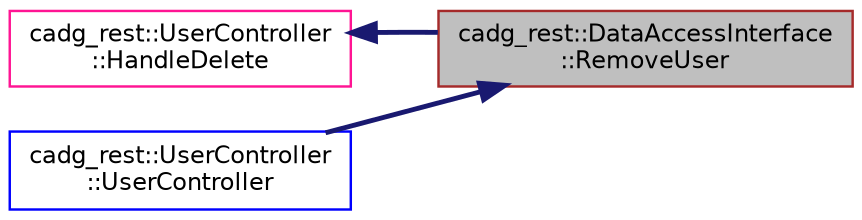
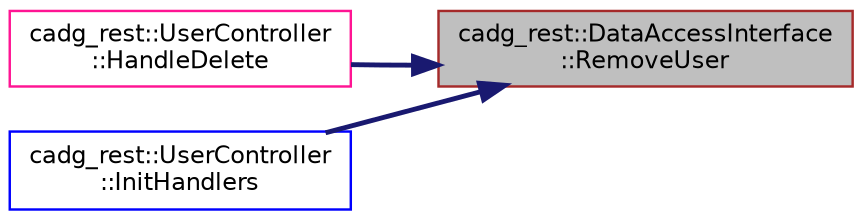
  digraph {
    rankdir=RL
    node [fillcolor=white fontname=Helvetica fontsize=10 shape=record style=filled]
    edge [color=midnightblue dir=back fontname=Helvetica fontsize=10 labelfontname=Helvetica labelfontsize=10 style=bold]
    n1 [color=brown fillcolor=grey75 fontcolor=black height=0.2 label="cadg_rest::DataAccessInterface\l::RemoveUser" width=0.4]
    n2 [color=deeppink height=0.2 label="cadg_rest::UserController\l::HandleDelete" width=0.4]
-   n3 [color=blue height=0.2 label="cadg_rest::UserController\l::UserController" width=0.4]
-   n2 -> n1
+   n3 [color=blue height=0.2 label="cadg_rest::UserController\l::InitHandlers" width=0.4]
+   n1 -> n2
    n1 -> n3
  }
